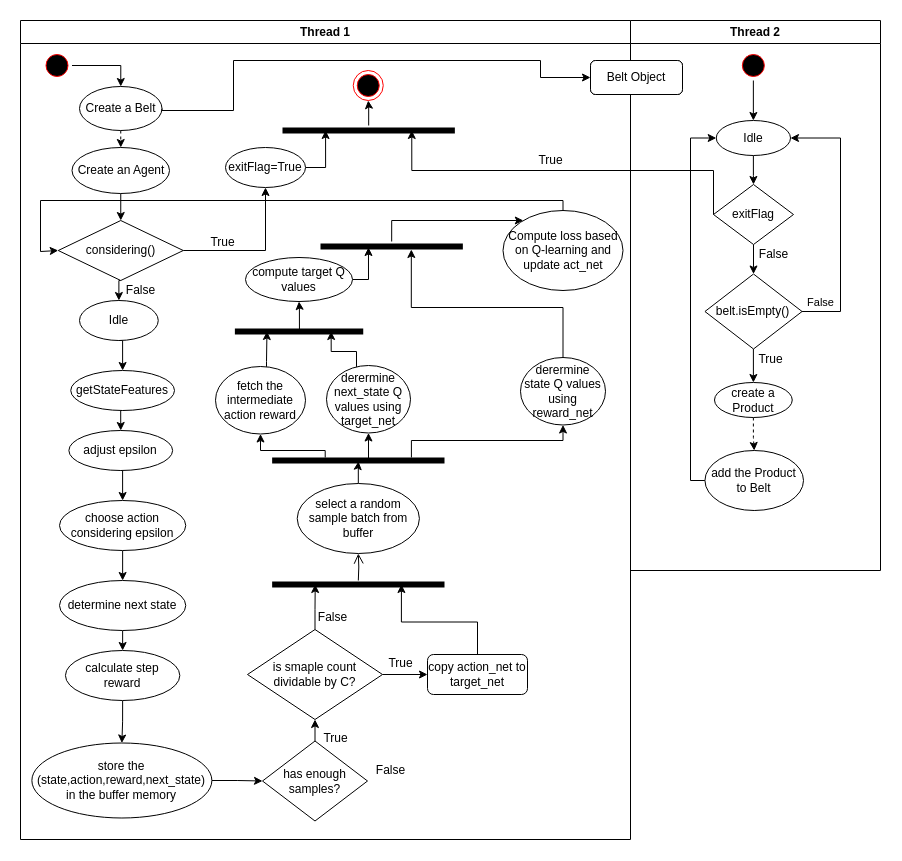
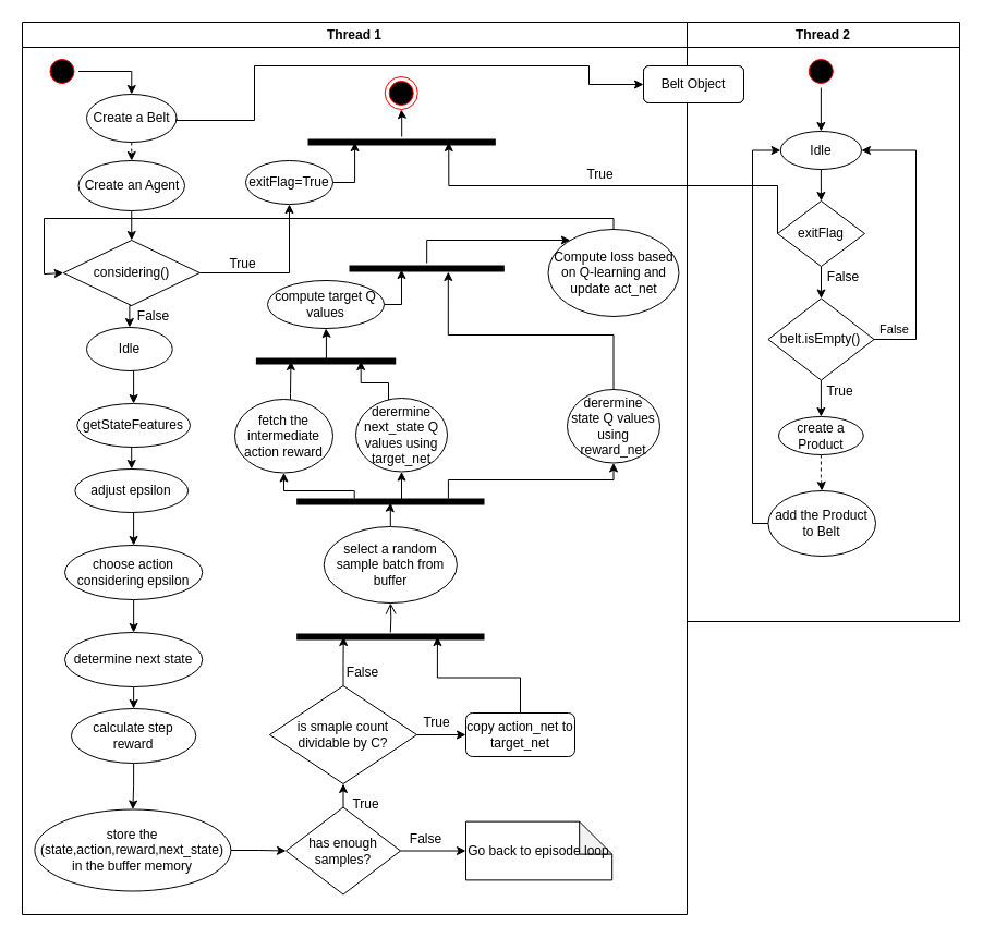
  <mxCell id="0" />
  <mxCell id="1" parent="0" />
  <mxCell id="2" value="Thread 2" style="swimlane;whiteSpace=wrap;strokeColor=#000000;" parent="1" vertex="1"><mxGeometry x="630" width="250" height="550" as="geometry" y="20" /></mxCell>
  <mxCell id="3" style="edgeStyle=orthogonalEdgeStyle;rounded=0;orthogonalLoop=1;jettySize=auto;html=1;entryX=0.5;entryY=0;entryDx=0;entryDy=0;" parent="2" source="4" target="8" edge="1"><mxGeometry relative="1" as="geometry" /></mxCell>
  <mxCell id="4" value="" style="ellipse;shape=startState;fillColor=#000000;strokeColor=#ff0000;" parent="2" vertex="1"><mxGeometry x="107.87" y="30" width="30" height="30" as="geometry" /></mxCell>
  <mxCell id="5" style="edgeStyle=orthogonalEdgeStyle;rounded=0;orthogonalLoop=1;jettySize=auto;html=1;entryX=0.5;entryY=0;entryDx=0;entryDy=0;" parent="2" source="6" target="16" edge="1"><mxGeometry relative="1" as="geometry" /></mxCell>
  <mxCell id="6" value="exitFlag" style="rhombus;whiteSpace=wrap;html=1;" parent="2" vertex="1"><mxGeometry x="83" y="164" width="80" height="60" as="geometry" /></mxCell>
  <mxCell id="7" style="edgeStyle=orthogonalEdgeStyle;rounded=0;orthogonalLoop=1;jettySize=auto;html=1;entryX=0.5;entryY=0;entryDx=0;entryDy=0;" parent="2" source="8" target="6" edge="1"><mxGeometry relative="1" as="geometry" /></mxCell>
  <mxCell id="8" value="Idle" style="ellipse;whiteSpace=wrap;html=1;" parent="2" vertex="1"><mxGeometry x="85.75" y="100" width="74.25" height="35" as="geometry" /></mxCell>
  <mxCell id="9" style="edgeStyle=orthogonalEdgeStyle;rounded=0;orthogonalLoop=1;jettySize=auto;html=1;entryX=0;entryY=0.5;entryDx=0;entryDy=0;" parent="2" source="10" target="8" edge="1"><mxGeometry relative="1" as="geometry"><Array as="points"><mxPoint x="60" y="460" /><mxPoint x="60" y="118" /></Array></mxGeometry></mxCell>
  <mxCell id="10" value="add the Product to Belt" style="ellipse;whiteSpace=wrap;html=1;" parent="2" vertex="1"><mxGeometry x="74.44" y="430" width="98.57" height="60" as="geometry" /></mxCell>
  <mxCell id="11" style="edgeStyle=orthogonalEdgeStyle;rounded=0;orthogonalLoop=1;jettySize=auto;html=1;dashed=1;" parent="2" source="12" target="10" edge="1"><mxGeometry relative="1" as="geometry" /></mxCell>
  <mxCell id="12" value="create a Product" style="ellipse;whiteSpace=wrap;html=1;" parent="2" vertex="1"><mxGeometry x="84" y="362" width="77.75" height="35" as="geometry" /></mxCell>
  <mxCell id="13" style="edgeStyle=orthogonalEdgeStyle;rounded=0;orthogonalLoop=1;jettySize=auto;html=1;entryX=1;entryY=0.5;entryDx=0;entryDy=0;exitX=1;exitY=0.5;exitDx=0;exitDy=0;" parent="2" source="16" target="8" edge="1"><mxGeometry relative="1" as="geometry"><Array as="points"><mxPoint x="210" y="291" /><mxPoint x="210" y="118" /></Array></mxGeometry></mxCell>
  <mxCell id="14" value="False" style="edgeLabel;html=1;align=center;verticalAlign=middle;resizable=0;points=[];" parent="13" vertex="1" connectable="0"><mxGeometry x="0.103" y="-4" relative="1" as="geometry"><mxPoint x="-25" y="96" as="offset" /></mxGeometry></mxCell>
  <mxCell id="15" style="edgeStyle=orthogonalEdgeStyle;rounded=0;orthogonalLoop=1;jettySize=auto;html=1;entryX=0.5;entryY=0;entryDx=0;entryDy=0;" parent="2" source="16" target="12" edge="1"><mxGeometry relative="1" as="geometry" /></mxCell>
  <mxCell id="16" value="belt.isEmpty()" style="rhombus;whiteSpace=wrap;html=1;" parent="2" vertex="1"><mxGeometry x="74.44" y="253.5" width="97.12" height="75" as="geometry" /></mxCell>
  <mxCell id="17" value="False" style="text;html=1;align=center;verticalAlign=middle;resizable=0;points=[];autosize=1;strokeColor=none;fillColor=none;" parent="2" vertex="1"><mxGeometry x="123" y="224" width="40" height="20" as="geometry" /></mxCell>
  <mxCell id="18" value="True" style="text;html=1;align=center;verticalAlign=middle;resizable=0;points=[];autosize=1;strokeColor=none;fillColor=none;" parent="2" vertex="1"><mxGeometry x="120" y="328.5" width="40" height="20" as="geometry" /></mxCell>
  <mxCell id="19" value="Belt Object" style="rounded=1;whiteSpace=wrap;html=1;" parent="2" vertex="1"><mxGeometry x="-40" y="40" width="92" height="34" as="geometry" /></mxCell>
  <mxCell id="20" value="Thread 1" style="swimlane;whiteSpace=wrap" parent="1" vertex="1"><mxGeometry x="20" width="610" height="819" as="geometry" y="20" /></mxCell>
  <mxCell id="21" style="edgeStyle=orthogonalEdgeStyle;rounded=0;orthogonalLoop=1;jettySize=auto;html=1;strokeColor=#000000;" parent="20" source="22" target="24" edge="1"><mxGeometry relative="1" as="geometry" /></mxCell>
  <mxCell id="22" value="" style="ellipse;shape=startState;fillColor=#000000;strokeColor=#ff0000;" parent="20" vertex="1"><mxGeometry x="21.5" y="30" width="30" height="30" as="geometry" /></mxCell>
  <mxCell id="23" style="edgeStyle=orthogonalEdgeStyle;rounded=0;orthogonalLoop=1;jettySize=auto;html=1;exitX=0.5;exitY=1;exitDx=0;exitDy=0;entryX=0.5;entryY=0;entryDx=0;entryDy=0;strokeColor=#000000;dashed=1;" parent="20" source="24" target="26" edge="1"><mxGeometry relative="1" as="geometry" /></mxCell>
  <mxCell id="24" value="Create a Belt" style="ellipse;whiteSpace=wrap;html=1;" parent="20" vertex="1"><mxGeometry x="59" y="66" width="82.5" height="44" as="geometry" /></mxCell>
  <mxCell id="25" style="edgeStyle=orthogonalEdgeStyle;rounded=0;orthogonalLoop=1;jettySize=auto;html=1;exitX=0.5;exitY=1;exitDx=0;exitDy=0;entryX=0.5;entryY=0;entryDx=0;entryDy=0;strokeColor=#000000;" parent="20" source="26" target="29" edge="1"><mxGeometry relative="1" as="geometry" /></mxCell>
  <mxCell id="26" value="Create an Agent" style="ellipse;whiteSpace=wrap;html=1;" parent="20" vertex="1"><mxGeometry x="51.5" y="127" width="97.5" height="46" as="geometry" /></mxCell>
  <mxCell id="27" style="edgeStyle=orthogonalEdgeStyle;rounded=0;orthogonalLoop=1;jettySize=auto;html=1;exitX=0.5;exitY=1;exitDx=0;exitDy=0;entryX=0.5;entryY=0;entryDx=0;entryDy=0;strokeColor=#000000;" parent="20" source="29" target="31" edge="1"><mxGeometry relative="1" as="geometry" /></mxCell>
  <mxCell id="28" style="edgeStyle=orthogonalEdgeStyle;rounded=0;orthogonalLoop=1;jettySize=auto;html=1;entryX=0.5;entryY=1;entryDx=0;entryDy=0;strokeColor=#000000;" parent="20" source="29" target="79" edge="1"><mxGeometry relative="1" as="geometry" /></mxCell>
  <mxCell id="29" value="considering()" style="rhombus;whiteSpace=wrap;html=1;" parent="20" vertex="1"><mxGeometry x="37.75" y="200" width="125" height="60" as="geometry" /></mxCell>
  <mxCell id="30" style="edgeStyle=orthogonalEdgeStyle;rounded=0;orthogonalLoop=1;jettySize=auto;html=1;exitX=0.5;exitY=1;exitDx=0;exitDy=0;entryX=0.5;entryY=0;entryDx=0;entryDy=0;strokeColor=#000000;" parent="20" source="31" target="33" edge="1"><mxGeometry relative="1" as="geometry" /></mxCell>
  <mxCell id="31" value="Idle" style="ellipse;whiteSpace=wrap;html=1;" parent="20" vertex="1"><mxGeometry x="59" y="280" width="78.75" height="40" as="geometry" /></mxCell>
  <mxCell id="32" style="edgeStyle=orthogonalEdgeStyle;rounded=0;orthogonalLoop=1;jettySize=auto;html=1;exitX=0.5;exitY=1;exitDx=0;exitDy=0;entryX=0.5;entryY=0;entryDx=0;entryDy=0;strokeColor=#000000;" parent="20" source="33" target="35" edge="1"><mxGeometry relative="1" as="geometry" /></mxCell>
  <mxCell id="33" value="getStateFeatures" style="ellipse;whiteSpace=wrap;html=1;" parent="20" vertex="1"><mxGeometry x="50.26" y="350" width="103.74" height="40" as="geometry" /></mxCell>
  <mxCell id="34" style="edgeStyle=orthogonalEdgeStyle;rounded=0;orthogonalLoop=1;jettySize=auto;html=1;exitX=0.5;exitY=1;exitDx=0;exitDy=0;entryX=0.5;entryY=0;entryDx=0;entryDy=0;strokeColor=#000000;" parent="20" source="35" target="37" edge="1"><mxGeometry relative="1" as="geometry" /></mxCell>
  <mxCell id="35" value="adjust epsilon" style="ellipse;whiteSpace=wrap;html=1;" parent="20" vertex="1"><mxGeometry x="48.37" y="410" width="103.75" height="40" as="geometry" /></mxCell>
  <mxCell id="36" style="edgeStyle=orthogonalEdgeStyle;rounded=0;orthogonalLoop=1;jettySize=auto;html=1;exitX=0.5;exitY=1;exitDx=0;exitDy=0;entryX=0.5;entryY=0;entryDx=0;entryDy=0;strokeColor=#000000;" parent="20" source="37" target="39" edge="1"><mxGeometry relative="1" as="geometry" /></mxCell>
  <mxCell id="37" value="choose action considering epsilon" style="ellipse;whiteSpace=wrap;html=1;" parent="20" vertex="1"><mxGeometry x="39" y="480" width="126.25" height="50" as="geometry" /></mxCell>
  <mxCell id="38" style="edgeStyle=orthogonalEdgeStyle;rounded=0;orthogonalLoop=1;jettySize=auto;html=1;exitX=0.5;exitY=1;exitDx=0;exitDy=0;entryX=0.5;entryY=0;entryDx=0;entryDy=0;strokeColor=#000000;" parent="20" source="39" target="41" edge="1"><mxGeometry relative="1" as="geometry" /></mxCell>
  <mxCell id="39" value="determine next state" style="ellipse;whiteSpace=wrap;html=1;" parent="20" vertex="1"><mxGeometry x="39" y="560" width="126.25" height="50" as="geometry" /></mxCell>
  <mxCell id="40" style="edgeStyle=orthogonalEdgeStyle;rounded=0;orthogonalLoop=1;jettySize=auto;html=1;exitX=0.5;exitY=1;exitDx=0;exitDy=0;entryX=0.5;entryY=0;entryDx=0;entryDy=0;strokeColor=#000000;" parent="20" source="41" target="43" edge="1"><mxGeometry relative="1" as="geometry" /></mxCell>
  <mxCell id="41" value="calculate step reward" style="ellipse;whiteSpace=wrap;html=1;" parent="20" vertex="1"><mxGeometry x="44.94" y="630" width="114.37" height="50" as="geometry" /></mxCell>
  <mxCell id="42" value="" style="edgeStyle=orthogonalEdgeStyle;rounded=0;orthogonalLoop=1;jettySize=auto;html=1;strokeColor=#000000;" parent="20" source="43" target="46" edge="1"><mxGeometry relative="1" as="geometry" /></mxCell>
  <mxCell id="43" value="store the (state,action,reward,next_state) in the buffer memory" style="ellipse;whiteSpace=wrap;html=1;" parent="20" vertex="1"><mxGeometry x="11.38" y="722.5" width="180" height="75" as="geometry" /></mxCell>
  <mxCell id="44" style="edgeStyle=orthogonalEdgeStyle;rounded=0;orthogonalLoop=1;jettySize=auto;html=1;exitX=0.5;exitY=0;exitDx=0;exitDy=0;entryX=0.5;entryY=1;entryDx=0;entryDy=0;strokeColor=#000000;" parent="20" source="46" target="49" edge="1"><mxGeometry relative="1" as="geometry" /></mxCell>
+ <mxCell id="45" style="edgeStyle=orthogonalEdgeStyle;rounded=0;orthogonalLoop=1;jettySize=auto;html=1;entryX=0;entryY=0.5;entryDx=0;entryDy=0;entryPerimeter=0;" edge="1" parent="20" source="46" target="80"><mxGeometry relative="1" as="geometry" /></mxCell>
  <mxCell id="46" value="has enough samples?" style="rhombus;whiteSpace=wrap;html=1;" parent="20" vertex="1"><mxGeometry x="242" y="720.5" width="105" height="80" as="geometry" /></mxCell>
  <mxCell id="47" style="edgeStyle=orthogonalEdgeStyle;rounded=0;orthogonalLoop=1;jettySize=auto;html=1;entryX=0.75;entryY=0.5;entryDx=0;entryDy=0;entryPerimeter=0;strokeColor=#000000;" parent="20" source="49" target="53" edge="1"><mxGeometry relative="1" as="geometry" /></mxCell>
  <mxCell id="48" style="edgeStyle=orthogonalEdgeStyle;rounded=0;orthogonalLoop=1;jettySize=auto;html=1;entryX=0;entryY=0.5;entryDx=0;entryDy=0;strokeColor=#000000;" parent="20" source="49" target="51" edge="1"><mxGeometry relative="1" as="geometry" /></mxCell>
  <mxCell id="49" value="is smaple count dividable by C?" style="rhombus;whiteSpace=wrap;html=1;" parent="20" vertex="1"><mxGeometry x="227" y="609" width="135" height="90" as="geometry" /></mxCell>
  <mxCell id="50" style="edgeStyle=orthogonalEdgeStyle;rounded=0;orthogonalLoop=1;jettySize=auto;html=1;entryX=0.25;entryY=0.5;entryDx=0;entryDy=0;entryPerimeter=0;strokeColor=#000000;" parent="20" source="51" target="53" edge="1"><mxGeometry relative="1" as="geometry" /></mxCell>
  <mxCell id="51" value="copy action_net to target_net" style="rounded=1;whiteSpace=wrap;html=1;" parent="20" vertex="1"><mxGeometry x="407" y="634" width="100" height="40" as="geometry" /></mxCell>
  <mxCell id="52" value="" style="group" parent="20" vertex="1" connectable="0"><mxGeometry x="251.64" y="531" width="172.36" height="38" as="geometry" /></mxCell>
  <mxCell id="53" value="" style="shape=line;html=1;strokeWidth=6;strokeColor=#000000;rotation=-180;flipH=0;flipV=0;" parent="52" vertex="1"><mxGeometry y="28" width="172.36" height="10" as="geometry" /></mxCell>
  <mxCell id="54" value="" style="edgeStyle=orthogonalEdgeStyle;html=1;verticalAlign=bottom;endArrow=open;endSize=8;strokeColor=#000000;rounded=0;entryX=0.5;entryY=1;entryDx=0;entryDy=0;" parent="52" target="56" edge="1"><mxGeometry relative="1" as="geometry"><mxPoint x="86.18" as="targetPoint" /><mxPoint x="86.18" y="29" as="sourcePoint" /><Array as="points" /></mxGeometry></mxCell>
  <mxCell id="55" style="edgeStyle=orthogonalEdgeStyle;rounded=0;orthogonalLoop=1;jettySize=auto;html=1;entryX=0.499;entryY=0.4;entryDx=0;entryDy=0;entryPerimeter=0;strokeColor=#000000;" parent="20" source="56" target="60" edge="1"><mxGeometry relative="1" as="geometry" /></mxCell>
  <mxCell id="56" value="select a random sample batch from buffer" style="ellipse;whiteSpace=wrap;html=1;strokeColor=#000000;" parent="20" vertex="1"><mxGeometry x="276.73" y="463" width="122.18" height="70" as="geometry" /></mxCell>
  <mxCell id="57" style="edgeStyle=orthogonalEdgeStyle;rounded=0;orthogonalLoop=1;jettySize=auto;html=1;exitX=0.25;exitY=0.5;exitDx=0;exitDy=0;exitPerimeter=0;entryX=0.5;entryY=1;entryDx=0;entryDy=0;strokeColor=#000000;" parent="20" target="62" edge="1"><mxGeometry relative="1" as="geometry"><mxPoint x="390.91" y="437" as="sourcePoint" /><Array as="points"><mxPoint x="391" y="420" /><mxPoint x="543" y="420" /></Array></mxGeometry></mxCell>
  <mxCell id="58" style="edgeStyle=orthogonalEdgeStyle;rounded=0;orthogonalLoop=1;jettySize=auto;html=1;exitX=0.75;exitY=0.5;exitDx=0;exitDy=0;exitPerimeter=0;entryX=0.5;entryY=1;entryDx=0;entryDy=0;strokeColor=#000000;" parent="20" target="65" edge="1"><mxGeometry relative="1" as="geometry"><mxPoint x="304.73" y="437" as="sourcePoint" /><Array as="points"><mxPoint x="305" y="430" /><mxPoint x="240" y="430" /></Array></mxGeometry></mxCell>
  <mxCell id="59" style="edgeStyle=orthogonalEdgeStyle;rounded=0;orthogonalLoop=1;jettySize=auto;html=1;entryX=0.5;entryY=1;entryDx=0;entryDy=0;strokeColor=#000000;exitX=0.447;exitY=0.3;exitDx=0;exitDy=0;exitPerimeter=0;" parent="20" source="60" target="64" edge="1"><mxGeometry relative="1" as="geometry"><mxPoint x="347.816" y="432" as="sourcePoint" /></mxGeometry></mxCell>
  <mxCell id="60" value="" style="shape=line;html=1;strokeWidth=6;strokeColor=#000000;rotation=-180;flipH=0;flipV=0;" parent="20" vertex="1"><mxGeometry x="251.64" y="435" width="172.36" height="10" as="geometry" /></mxCell>
  <mxCell id="61" style="edgeStyle=orthogonalEdgeStyle;rounded=0;orthogonalLoop=1;jettySize=auto;html=1;entryX=0.362;entryY=0.2;entryDx=0;entryDy=0;entryPerimeter=0;strokeColor=#000000;" parent="20" source="62" target="74" edge="1"><mxGeometry relative="1" as="geometry"><Array as="points"><mxPoint x="543" y="287" /><mxPoint x="391" y="287" /></Array></mxGeometry></mxCell>
  <mxCell id="62" value="derermine state Q values using reward_net" style="ellipse;whiteSpace=wrap;html=1;strokeColor=#000000;" parent="20" vertex="1"><mxGeometry x="500" y="337" width="85" height="67.5" as="geometry" /></mxCell>
  <mxCell id="63" style="edgeStyle=orthogonalEdgeStyle;rounded=0;orthogonalLoop=1;jettySize=auto;html=1;entryX=0.25;entryY=0.5;entryDx=0;entryDy=0;entryPerimeter=0;strokeColor=#000000;" parent="20" source="64" target="71" edge="1"><mxGeometry relative="1" as="geometry"><Array as="points"><mxPoint x="336" y="331" /><mxPoint x="311" y="331" /></Array></mxGeometry></mxCell>
  <mxCell id="64" value="&lt;span&gt;derermine next_state Q values using target_net&lt;/span&gt;" style="ellipse;whiteSpace=wrap;html=1;strokeColor=#000000;" parent="20" vertex="1"><mxGeometry x="306" y="345" width="84" height="67.5" as="geometry" /></mxCell>
  <mxCell id="65" value="fetch the intermediate action reward" style="ellipse;whiteSpace=wrap;html=1;strokeColor=#000000;" parent="20" vertex="1"><mxGeometry x="195" y="346" width="90" height="67.5" as="geometry" /></mxCell>
  <mxCell id="66" style="edgeStyle=orthogonalEdgeStyle;rounded=0;orthogonalLoop=1;jettySize=auto;html=1;entryX=0.5;entryY=1;entryDx=0;entryDy=0;strokeColor=#000000;" parent="20" source="67" target="77" edge="1"><mxGeometry relative="1" as="geometry" /></mxCell>
  <mxCell id="67" value="" style="shape=line;html=1;strokeWidth=6;strokeColor=#000000;rotation=-180;flipH=0;flipV=0;" parent="20" vertex="1"><mxGeometry x="262" y="105" width="172.36" height="10" as="geometry" /></mxCell>
  <mxCell id="68" style="edgeStyle=orthogonalEdgeStyle;rounded=0;orthogonalLoop=1;jettySize=auto;html=1;entryX=0.663;entryY=0.4;entryDx=0;entryDy=0;entryPerimeter=0;strokeColor=#000000;exitX=1;exitY=0.5;exitDx=0;exitDy=0;" parent="20" source="69" target="74" edge="1"><mxGeometry relative="1" as="geometry" /></mxCell>
  <mxCell id="69" value="compute target Q values" style="ellipse;whiteSpace=wrap;html=1;strokeColor=#000000;" parent="20" vertex="1"><mxGeometry x="225" y="237" width="107" height="44" as="geometry" /></mxCell>
  <mxCell id="70" style="edgeStyle=orthogonalEdgeStyle;rounded=0;orthogonalLoop=1;jettySize=auto;html=1;strokeColor=#000000;exitX=0.497;exitY=0.7;exitDx=0;exitDy=0;exitPerimeter=0;" parent="20" source="71" target="69" edge="1"><mxGeometry relative="1" as="geometry" /></mxCell>
  <mxCell id="71" value="" style="shape=line;html=1;strokeWidth=6;strokeColor=#000000;rotation=-180;flipH=0;flipV=0;" parent="20" vertex="1"><mxGeometry x="214.38" y="306" width="128.36" height="10" as="geometry" /></mxCell>
  <mxCell id="72" style="edgeStyle=orthogonalEdgeStyle;rounded=0;orthogonalLoop=1;jettySize=auto;html=1;entryX=0.75;entryY=0.5;entryDx=0;entryDy=0;entryPerimeter=0;strokeColor=#000000;" parent="20" source="65" target="71" edge="1"><mxGeometry relative="1" as="geometry"><Array as="points"><mxPoint x="246" y="341" /><mxPoint x="246" y="341" /></Array></mxGeometry></mxCell>
  <mxCell id="73" style="edgeStyle=orthogonalEdgeStyle;rounded=0;orthogonalLoop=1;jettySize=auto;html=1;strokeColor=#000000;" parent="20" source="74" target="76" edge="1"><mxGeometry relative="1" as="geometry"><Array as="points"><mxPoint x="371" y="200" /></Array></mxGeometry></mxCell>
  <mxCell id="74" value="" style="shape=line;html=1;strokeWidth=6;strokeColor=#000000;rotation=-180;flipH=0;flipV=0;" parent="20" vertex="1"><mxGeometry x="300" y="221" width="142.36" height="10" as="geometry" /></mxCell>
  <mxCell id="75" style="edgeStyle=orthogonalEdgeStyle;rounded=0;orthogonalLoop=1;jettySize=auto;html=1;entryX=0;entryY=0.5;entryDx=0;entryDy=0;strokeColor=#000000;" parent="20" source="76" target="29" edge="1"><mxGeometry relative="1" as="geometry"><Array as="points"><mxPoint x="543" y="180" /><mxPoint x="20" y="180" /><mxPoint x="20" y="231" /></Array></mxGeometry></mxCell>
  <mxCell id="76" value="Compute loss based on Q-learning and update act_net" style="ellipse;whiteSpace=wrap;html=1;" parent="20" vertex="1"><mxGeometry x="482.5" y="190" width="120" height="80" as="geometry" /></mxCell>
  <mxCell id="77" value="" style="ellipse;html=1;shape=endState;fillColor=#000000;strokeColor=#ff0000;" parent="20" vertex="1"><mxGeometry x="332.74" y="50" width="30" height="30" as="geometry" /></mxCell>
  <mxCell id="78" style="edgeStyle=orthogonalEdgeStyle;rounded=0;orthogonalLoop=1;jettySize=auto;html=1;entryX=0.75;entryY=0.5;entryDx=0;entryDy=0;entryPerimeter=0;strokeColor=#000000;" parent="20" source="79" target="67" edge="1"><mxGeometry relative="1" as="geometry"><Array as="points"><mxPoint x="305" y="147" /></Array></mxGeometry></mxCell>
  <mxCell id="79" value="exitFlag=True" style="ellipse;whiteSpace=wrap;html=1;strokeColor=#000000;" parent="20" vertex="1"><mxGeometry x="205" y="127" width="80" height="40" as="geometry" /></mxCell>
+ <mxCell id="80" value="Go back to episode loop" style="shape=note;whiteSpace=wrap;html=1;backgroundOutline=1;darkOpacity=0.05;" vertex="1" parent="20"><mxGeometry x="407" y="733.63" width="134.18" height="53.75" as="geometry" /></mxCell>
  <mxCell id="81" value="True" style="text;html=1;align=center;verticalAlign=middle;resizable=0;points=[];autosize=1;strokeColor=none;fillColor=none;" vertex="1" parent="20"><mxGeometry x="295" y="708" width="40" height="20" as="geometry" /></mxCell>
  <mxCell id="82" style="edgeStyle=orthogonalEdgeStyle;rounded=0;orthogonalLoop=1;jettySize=auto;html=1;entryX=0;entryY=0.5;entryDx=0;entryDy=0;exitX=1;exitY=0.5;exitDx=0;exitDy=0;" parent="1" source="24" target="19" edge="1"><mxGeometry relative="1" as="geometry"><mxPoint x="210" y="116" as="sourcePoint" /><Array as="points"><mxPoint x="162" y="110" /><mxPoint x="233" y="110" /><mxPoint x="233" y="60" /><mxPoint x="540" y="60" /><mxPoint x="540" y="77" /></Array></mxGeometry></mxCell>
  <mxCell id="83" style="edgeStyle=orthogonalEdgeStyle;rounded=0;orthogonalLoop=1;jettySize=auto;html=1;exitX=0;exitY=0.5;exitDx=0;exitDy=0;entryX=0.25;entryY=0.5;entryDx=0;entryDy=0;entryPerimeter=0;strokeColor=#000000;" parent="1" source="6" target="67" edge="1"><mxGeometry relative="1" as="geometry"><Array as="points"><mxPoint x="713" y="170" /><mxPoint x="411" y="170" /></Array></mxGeometry></mxCell>
  <mxCell id="84" value="Belt Object" style="rounded=1;whiteSpace=wrap;html=1;" parent="1" vertex="1"><mxGeometry x="590" y="60" width="92" height="34" as="geometry" /></mxCell>
  <mxCell id="85" value="False" style="text;html=1;align=center;verticalAlign=middle;resizable=0;points=[];autosize=1;strokeColor=none;fillColor=none;" vertex="1" parent="1"><mxGeometry x="370" y="760" width="40" height="20" as="geometry" /></mxCell>
  <mxCell id="86" value="True" style="text;html=1;align=center;verticalAlign=middle;resizable=0;points=[];autosize=1;strokeColor=none;fillColor=none;" vertex="1" parent="1"><mxGeometry x="530" y="150" width="40" height="20" as="geometry" /></mxCell>
  <mxCell id="87" value="False" style="text;html=1;align=center;verticalAlign=middle;resizable=0;points=[];autosize=1;strokeColor=none;fillColor=none;" vertex="1" parent="1"><mxGeometry x="120" y="280" width="40" height="20" as="geometry" /></mxCell>
  <mxCell id="88" value="True" style="text;html=1;align=center;verticalAlign=middle;resizable=0;points=[];autosize=1;strokeColor=none;fillColor=none;" vertex="1" parent="1"><mxGeometry x="202" y="232" width="40" height="20" as="geometry" /></mxCell>
  <mxCell id="89" value="False" style="text;html=1;align=center;verticalAlign=middle;resizable=0;points=[];autosize=1;strokeColor=none;fillColor=none;" vertex="1" parent="1"><mxGeometry x="312" y="607" width="40" height="20" as="geometry" /></mxCell>
  <mxCell id="90" value="True" style="text;html=1;align=center;verticalAlign=middle;resizable=0;points=[];autosize=1;strokeColor=none;fillColor=none;" vertex="1" parent="1"><mxGeometry x="380" y="653" width="40" height="20" as="geometry" /></mxCell>
